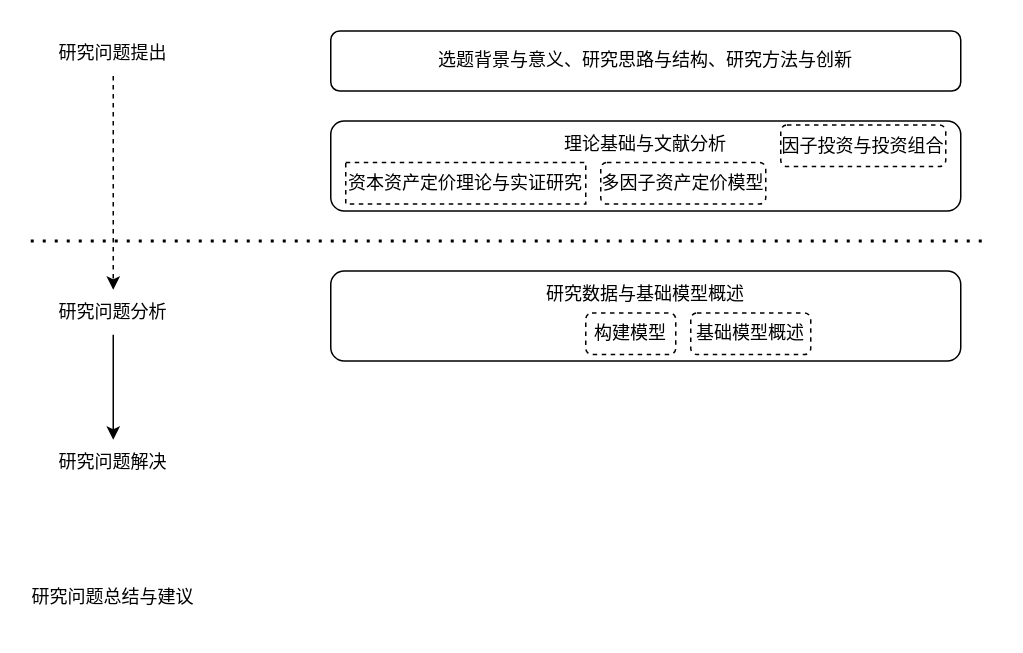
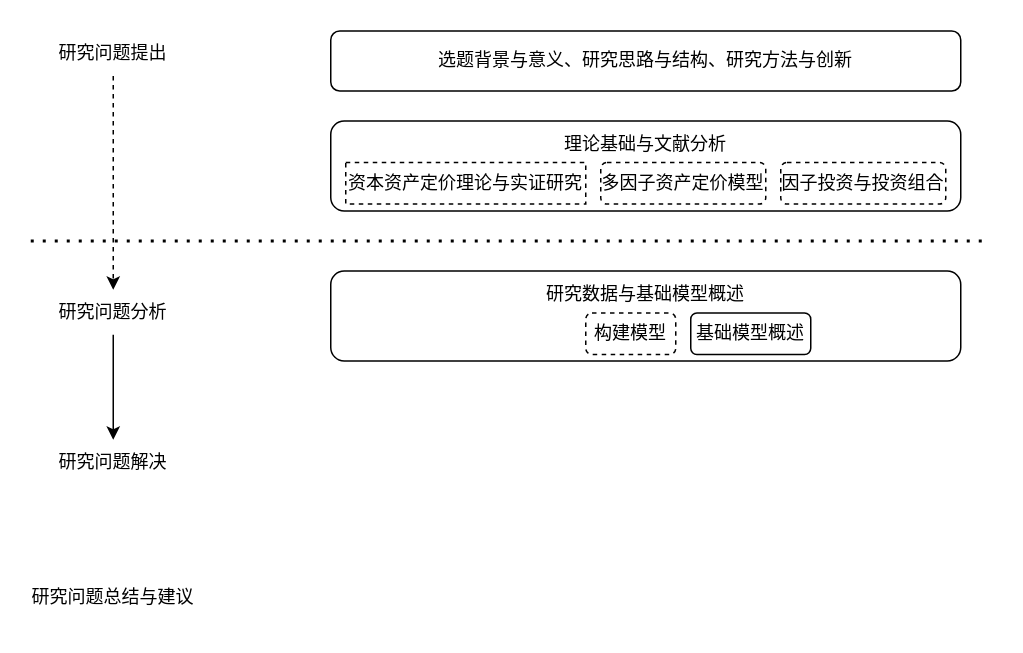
  <mxCell id="0" />
  <mxCell id="1" parent="0" />
  <mxCell id="2" style="edgeStyle=orthogonalEdgeStyle;rounded=0;orthogonalLoop=1;jettySize=auto;html=1;entryX=0.5;entryY=0;entryDx=0;entryDy=0;dashed=1;" edge="1" parent="1" source="3" target="5"><mxGeometry relative="1" as="geometry" /></mxCell>
  <mxCell id="3" value="研究问题提出" style="text;html=1;strokeColor=none;fillColor=none;align=center;verticalAlign=middle;whiteSpace=wrap;rounded=0;" vertex="1" parent="1"><mxGeometry x="30" y="20" width="90" height="30" as="geometry" /></mxCell>
  <mxCell id="4" style="edgeStyle=orthogonalEdgeStyle;rounded=0;orthogonalLoop=1;jettySize=auto;html=1;" edge="1" parent="1" source="5" target="6"><mxGeometry relative="1" as="geometry" /></mxCell>
  <mxCell id="5" value="研究问题分析" style="text;html=1;strokeColor=none;fillColor=none;align=center;verticalAlign=middle;whiteSpace=wrap;rounded=0;" vertex="1" parent="1"><mxGeometry x="30" y="192.5" width="90" height="30" as="geometry" /></mxCell>
  <mxCell id="6" value="研究问题解决" style="text;html=1;strokeColor=none;fillColor=none;align=center;verticalAlign=middle;whiteSpace=wrap;rounded=0;" vertex="1" parent="1"><mxGeometry x="30" y="292.5" width="90" height="30" as="geometry" /></mxCell>
  <mxCell id="7" value="研究问题总结与建议" style="text;html=1;strokeColor=none;fillColor=none;align=center;verticalAlign=middle;whiteSpace=wrap;rounded=0;" vertex="1" parent="1"><mxGeometry x="20" y="382.5" width="110" height="30" as="geometry" /></mxCell>
  <mxCell id="8" value="选题背景与意义、研究思路与结构、研究方法与创新" style="rounded=1;whiteSpace=wrap;html=1;" vertex="1" parent="1"><mxGeometry x="220" y="20" width="420" height="40" as="geometry" /></mxCell>
  <mxCell id="9" value="研究数据与基础模型概述&lt;font color=&quot;#ffffff&quot;&gt;&lt;br&gt;1&lt;br&gt;1&lt;/font&gt;" style="rounded=1;whiteSpace=wrap;html=1;" vertex="1" parent="1"><mxGeometry x="220" y="180" width="420" height="60" as="geometry" /></mxCell>
  <mxCell id="10" value="" style="endArrow=none;dashed=1;html=1;dashPattern=1 3;strokeWidth=2;rounded=0;" edge="1" parent="1"><mxGeometry width="50" height="50" relative="1" as="geometry"><mxPoint x="20" y="160" as="sourcePoint" /><mxPoint x="660" y="160" as="targetPoint" /></mxGeometry></mxCell>
  <mxCell id="11" value="" style="group" vertex="1" connectable="0" parent="1"><mxGeometry x="220" y="80" width="420" height="60" as="geometry" /></mxCell>
  <mxCell id="12" value="理论基础与文献分析&lt;font color=&quot;#ffffff&quot;&gt;&lt;br&gt;1&lt;br&gt;1&lt;/font&gt;" style="rounded=1;whiteSpace=wrap;html=1;" vertex="1" parent="11"><mxGeometry width="420" height="60" as="geometry" /></mxCell>
  <mxCell id="13" value="资本资产定价理论与实证研究" style="whiteSpace=wrap;html=1;dashed=1;rounded=0;" vertex="1" parent="11"><mxGeometry x="10" y="27.692" width="160" height="27.692" as="geometry" /></mxCell>
  <mxCell id="14" value="多因子资产定价模型" style="rounded=1;whiteSpace=wrap;html=1;dashed=1;" vertex="1" parent="11"><mxGeometry x="180" y="27.692" width="110" height="27.692" as="geometry" /></mxCell>
- <mxCell id="15" value="因子投资与投资组合" style="rounded=1;whiteSpace=wrap;html=1;dashed=1;" vertex="1" parent="11"><mxGeometry x="300" y="2.692" width="110" height="27.692" as="geometry" /></mxCell>
+ <mxCell id="15" value="因子投资与投资组合" style="rounded=1;whiteSpace=wrap;html=1;dashed=1;" vertex="1" parent="11"><mxGeometry x="300" y="27.692" width="110" height="27.692" as="geometry" /></mxCell>
  <mxCell id="16" value="构建模型" style="rounded=1;whiteSpace=wrap;html=1;dashed=1;aspect=fixed;" vertex="1" parent="1"><mxGeometry x="390.01" y="208" width="59.99" height="27.692" as="geometry" /></mxCell>
- <mxCell id="17" value="基础模型概述" style="rounded=1;whiteSpace=wrap;html=1;dashed=1;" vertex="1" parent="1"><mxGeometry x="460" y="208" width="80" height="27.69" as="geometry" /></mxCell>
+ <mxCell id="17" value="基础模型概述" style="rounded=1;whiteSpace=wrap;html=1;dashed=0;" vertex="1" parent="1"><mxGeometry x="460" y="208" width="80" height="27.69" as="geometry" /></mxCell>
